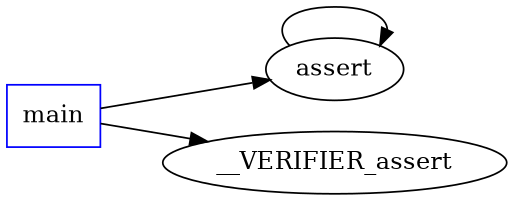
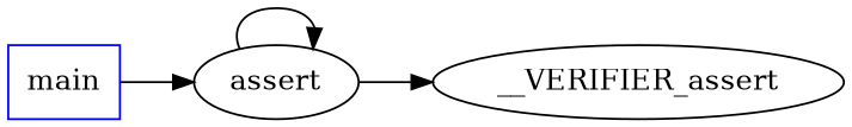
  digraph {
    fontname="DejaVu Serif"
    rankdir=LR
    node [fontname="DejaVu Serif"]
    edge [fontname="DejaVu Serif"]
    main [color=blue shape=box]
    n2 [label=assert]
    __VERIFIER_assert
    main -> n2
    n2 -> n2
-   main -> __VERIFIER_assert
+   n2 -> __VERIFIER_assert
  }
